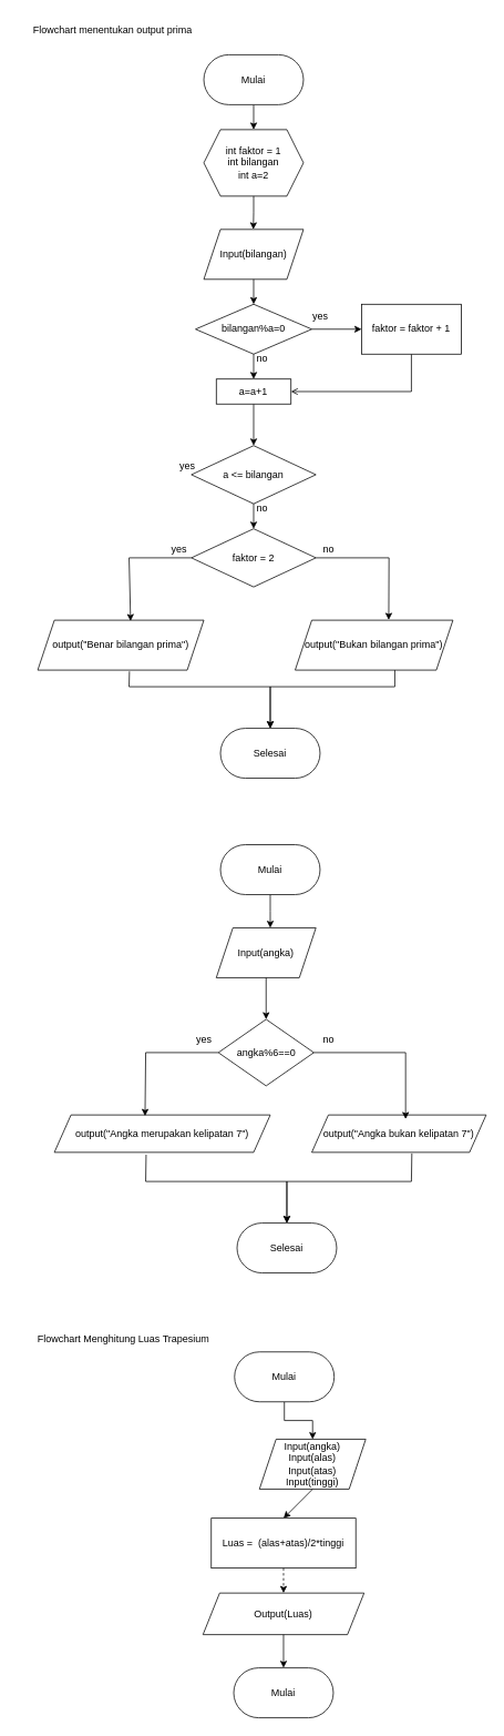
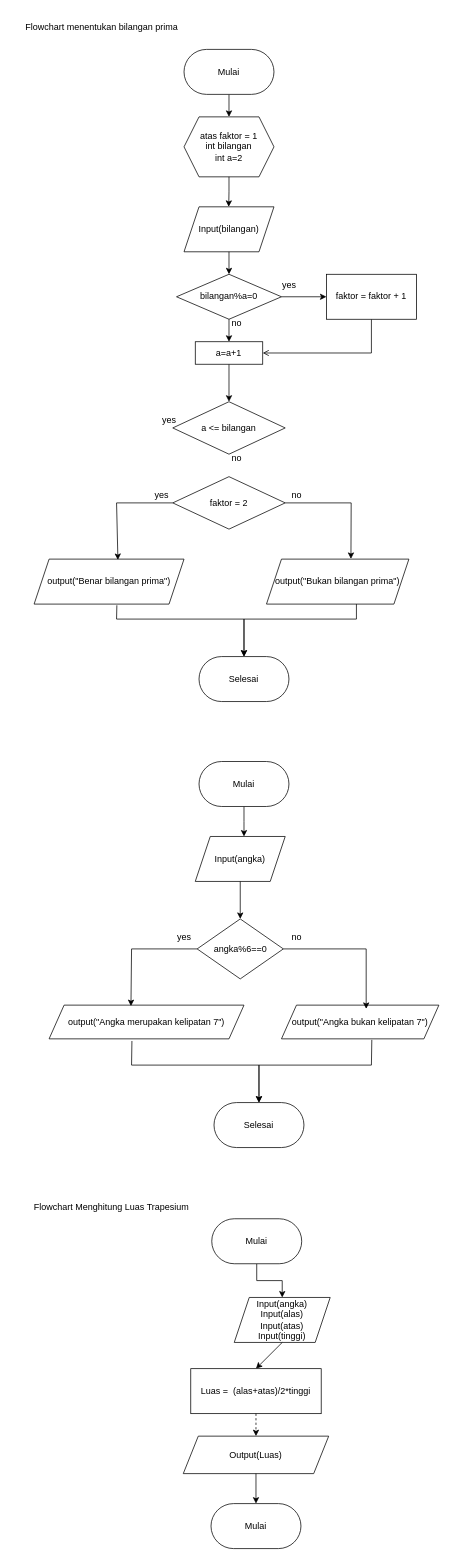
  <mxCell id="0" />
  <mxCell id="1" parent="0" />
  <mxCell id="2" style="edgeStyle=orthogonalEdgeStyle;rounded=0;orthogonalLoop=1;jettySize=auto;html=1;exitX=0.5;exitY=1;exitDx=0;exitDy=0;entryX=0.5;entryY=0;entryDx=0;entryDy=0;" parent="1" source="3" target="16" edge="1"><mxGeometry relative="1" as="geometry" /></mxCell>
  <mxCell id="3" value="Mulai" style="rounded=1;whiteSpace=wrap;html=1;arcSize=50;" parent="1" vertex="1"><mxGeometry x="245" y="65" width="120" height="60" as="geometry" /></mxCell>
  <mxCell id="4" value="Input(bilangan)" style="shape=parallelogram;perimeter=parallelogramPerimeter;whiteSpace=wrap;html=1;fixedSize=1;" parent="1" vertex="1"><mxGeometry x="245" y="275" width="120" height="60" as="geometry" /></mxCell>
  <mxCell id="5" value="a &amp;lt;= bilangan" style="rhombus;whiteSpace=wrap;html=1;" parent="1" vertex="1"><mxGeometry x="230" y="535" width="150" height="70" as="geometry" /></mxCell>
  <mxCell id="6" value="" style="endArrow=open;html=1;rounded=0;exitX=0.5;exitY=1;exitDx=0;exitDy=0;entryX=1;entryY=0.5;entryDx=0;entryDy=0;" parent="1" source="21" target="19" edge="1"><mxGeometry width="50" height="50" relative="1" as="geometry"><mxPoint x="225" y="715" as="sourcePoint" /><mxPoint x="495" y="705" as="targetPoint" /><Array as="points"><mxPoint x="495" y="470" /></Array></mxGeometry></mxCell>
  <mxCell id="7" value="output(&quot;Benar bilangan prima&quot;)" style="shape=parallelogram;perimeter=parallelogramPerimeter;whiteSpace=wrap;html=1;fixedSize=1;" parent="1" vertex="1"><mxGeometry x="45" y="745" width="200" height="60" as="geometry" /></mxCell>
  <mxCell id="8" value="output(&quot;Bukan bilangan prima&quot;)" style="shape=parallelogram;perimeter=parallelogramPerimeter;whiteSpace=wrap;html=1;fixedSize=1;" parent="1" vertex="1"><mxGeometry x="355" y="745" width="190" height="60" as="geometry" /></mxCell>
  <mxCell id="9" value="Selesai" style="rounded=1;whiteSpace=wrap;html=1;arcSize=50;" parent="1" vertex="1"><mxGeometry x="265" y="875" width="120" height="60" as="geometry" /></mxCell>
  <mxCell id="10" value="" style="endArrow=classic;html=1;rounded=0;entryX=0.5;entryY=0;entryDx=0;entryDy=0;exitX=0.5;exitY=1;exitDx=0;exitDy=0;" parent="1" source="19" target="5" edge="1"><mxGeometry width="50" height="50" relative="1" as="geometry"><mxPoint x="305" y="635" as="sourcePoint" /><mxPoint x="305" y="655" as="targetPoint" /></mxGeometry></mxCell>
  <mxCell id="11" style="edgeStyle=orthogonalEdgeStyle;rounded=0;orthogonalLoop=1;jettySize=auto;html=1;entryX=0.5;entryY=0;entryDx=0;entryDy=0;" parent="1" edge="1"><mxGeometry relative="1" as="geometry"><mxPoint x="305" y="335" as="sourcePoint" /><mxPoint x="305" y="365" as="targetPoint" /></mxGeometry></mxCell>
  <mxCell id="12" value="" style="endArrow=classic;html=1;rounded=0;exitX=0.452;exitY=1.026;exitDx=0;exitDy=0;entryX=0.5;entryY=0;entryDx=0;entryDy=0;exitPerimeter=0;" parent="1" target="9" edge="1"><mxGeometry width="50" height="50" relative="1" as="geometry"><mxPoint x="155.4" y="806.56" as="sourcePoint" /><mxPoint x="325" y="705" as="targetPoint" /><Array as="points"><mxPoint x="155" y="825" /><mxPoint x="325" y="825" /></Array></mxGeometry></mxCell>
  <mxCell id="13" value="" style="endArrow=classic;html=1;rounded=0;entryX=0.5;entryY=0;entryDx=0;entryDy=0;" parent="1" target="9" edge="1"><mxGeometry width="50" height="50" relative="1" as="geometry"><mxPoint x="475" y="805" as="sourcePoint" /><mxPoint x="325" y="705" as="targetPoint" /><Array as="points"><mxPoint x="475" y="825" /><mxPoint x="325" y="825" /></Array></mxGeometry></mxCell>
  <mxCell id="14" value="yes" style="text;html=1;align=center;verticalAlign=middle;resizable=0;points=[];autosize=1;strokeColor=none;fillColor=none;" parent="1" vertex="1"><mxGeometry x="195" y="645" width="40" height="30" as="geometry" /></mxCell>
  <mxCell id="15" value="no" style="text;html=1;align=center;verticalAlign=middle;resizable=0;points=[];autosize=1;strokeColor=none;fillColor=none;" parent="1" vertex="1"><mxGeometry x="375" y="645" width="40" height="30" as="geometry" /></mxCell>
- <mxCell id="16" value="int faktor = 1&lt;br&gt;int bilangan&lt;br&gt;int a=2" style="shape=hexagon;perimeter=hexagonPerimeter2;whiteSpace=wrap;html=1;fixedSize=1;" parent="1" vertex="1"><mxGeometry x="245" y="155" width="120" height="80" as="geometry" /></mxCell>
+ <mxCell id="16" value="atas faktor = 1&lt;br&gt;int bilangan&lt;br&gt;int a=2" style="shape=hexagon;perimeter=hexagonPerimeter2;whiteSpace=wrap;html=1;fixedSize=1;" parent="1" vertex="1"><mxGeometry x="245" y="155" width="120" height="80" as="geometry" /></mxCell>
  <mxCell id="17" style="edgeStyle=orthogonalEdgeStyle;rounded=0;orthogonalLoop=1;jettySize=auto;html=1;exitX=0.5;exitY=1;exitDx=0;exitDy=0;entryX=0.5;entryY=0;entryDx=0;entryDy=0;" parent="1" source="16" edge="1"><mxGeometry relative="1" as="geometry"><mxPoint x="304.63" y="241" as="sourcePoint" /><mxPoint x="304.63" y="275" as="targetPoint" /></mxGeometry></mxCell>
  <mxCell id="18" value="bilangan%a=0" style="rhombus;whiteSpace=wrap;html=1;" parent="1" vertex="1"><mxGeometry x="235" y="365" width="140" height="60" as="geometry" /></mxCell>
  <mxCell id="19" value="a=a+1" style="rounded=0;whiteSpace=wrap;html=1;" parent="1" vertex="1"><mxGeometry x="260" y="455" width="90" height="30" as="geometry" /></mxCell>
  <mxCell id="20" value="" style="endArrow=classic;html=1;rounded=0;exitX=1;exitY=0.5;exitDx=0;exitDy=0;" parent="1" source="18" edge="1"><mxGeometry width="50" height="50" relative="1" as="geometry"><mxPoint x="315" y="545" as="sourcePoint" /><mxPoint x="435" y="395" as="targetPoint" /></mxGeometry></mxCell>
  <mxCell id="21" value="faktor = faktor + 1" style="rounded=0;whiteSpace=wrap;html=1;" parent="1" vertex="1"><mxGeometry x="435" y="365" width="120" height="60" as="geometry" /></mxCell>
  <mxCell id="22" value="" style="endArrow=classic;html=1;rounded=0;exitX=0.5;exitY=1;exitDx=0;exitDy=0;" parent="1" source="18" edge="1"><mxGeometry width="50" height="50" relative="1" as="geometry"><mxPoint x="385" y="405" as="sourcePoint" /><mxPoint x="305" y="455" as="targetPoint" /></mxGeometry></mxCell>
  <mxCell id="23" value="faktor = 2" style="rhombus;whiteSpace=wrap;html=1;" parent="1" vertex="1"><mxGeometry x="230" y="635" width="150" height="70" as="geometry" /></mxCell>
- <mxCell id="24" value="" style="endArrow=classic;html=1;rounded=0;exitX=0.5;exitY=1;exitDx=0;exitDy=0;entryX=0.5;entryY=0;entryDx=0;entryDy=0;" parent="1" source="5" target="23" edge="1"><mxGeometry width="50" height="50" relative="1" as="geometry"><mxPoint x="325" y="745" as="sourcePoint" /><mxPoint x="375" y="695" as="targetPoint" /></mxGeometry></mxCell>
  <mxCell id="25" value="" style="endArrow=classic;html=1;rounded=0;entryX=0.593;entryY=-0.005;entryDx=0;entryDy=0;entryPerimeter=0;exitX=1;exitY=0.5;exitDx=0;exitDy=0;" parent="1" source="23" target="8" edge="1"><mxGeometry width="50" height="50" relative="1" as="geometry"><mxPoint x="325" y="745" as="sourcePoint" /><mxPoint x="375" y="695" as="targetPoint" /><Array as="points"><mxPoint x="468" y="670" /></Array></mxGeometry></mxCell>
  <mxCell id="26" value="" style="endArrow=classic;html=1;rounded=0;entryX=0.559;entryY=0.018;entryDx=0;entryDy=0;entryPerimeter=0;exitX=0;exitY=0.5;exitDx=0;exitDy=0;" parent="1" source="23" target="7" edge="1"><mxGeometry width="50" height="50" relative="1" as="geometry"><mxPoint x="390" y="680" as="sourcePoint" /><mxPoint x="478" y="755" as="targetPoint" /><Array as="points"><mxPoint x="155" y="670" /></Array></mxGeometry></mxCell>
  <mxCell id="27" value="no" style="text;html=1;align=center;verticalAlign=middle;resizable=0;points=[];autosize=1;strokeColor=none;fillColor=none;" parent="1" vertex="1"><mxGeometry x="295" y="595" width="40" height="30" as="geometry" /></mxCell>
  <mxCell id="28" value="no" style="text;html=1;align=center;verticalAlign=middle;resizable=0;points=[];autosize=1;strokeColor=none;fillColor=none;" parent="1" vertex="1"><mxGeometry x="295" y="415" width="40" height="30" as="geometry" /></mxCell>
  <mxCell id="29" value="yes" style="text;html=1;align=center;verticalAlign=middle;resizable=0;points=[];autosize=1;strokeColor=none;fillColor=none;" parent="1" vertex="1"><mxGeometry x="205" y="545" width="40" height="30" as="geometry" /></mxCell>
  <mxCell id="30" value="yes" style="text;html=1;align=center;verticalAlign=middle;resizable=0;points=[];autosize=1;strokeColor=none;fillColor=none;" parent="1" vertex="1"><mxGeometry x="365" y="365" width="40" height="30" as="geometry" /></mxCell>
  <mxCell id="31" style="edgeStyle=orthogonalEdgeStyle;rounded=0;orthogonalLoop=1;jettySize=auto;html=1;exitX=0.5;exitY=1;exitDx=0;exitDy=0;entryX=0.5;entryY=0;entryDx=0;entryDy=0;" parent="1" source="32" edge="1"><mxGeometry relative="1" as="geometry"><mxPoint x="325" y="1115" as="targetPoint" /></mxGeometry></mxCell>
  <mxCell id="32" value="Mulai" style="rounded=1;whiteSpace=wrap;html=1;arcSize=50;" parent="1" vertex="1"><mxGeometry x="265" y="1015" width="120" height="60" as="geometry" /></mxCell>
  <mxCell id="33" value="Input(angka)" style="shape=parallelogram;perimeter=parallelogramPerimeter;whiteSpace=wrap;html=1;fixedSize=1;" parent="1" vertex="1"><mxGeometry x="260" y="1115" width="120" height="60" as="geometry" /></mxCell>
- <mxCell id="34" value="Flowchart menentukan output prima" style="text;html=1;align=center;verticalAlign=middle;resizable=0;points=[];autosize=1;strokeColor=none;fillColor=none;" parent="1" vertex="1"><mxGeometry x="20" y="20" width="230" height="30" as="geometry" /></mxCell>
+ <mxCell id="34" value="Flowchart menentukan bilangan prima" style="text;html=1;align=center;verticalAlign=middle;resizable=0;points=[];autosize=1;strokeColor=none;fillColor=none;" parent="1" vertex="1"><mxGeometry x="20" y="20" width="230" height="30" as="geometry" /></mxCell>
  <mxCell id="35" value="" style="endArrow=classic;html=1;rounded=0;exitX=0.5;exitY=1;exitDx=0;exitDy=0;" parent="1" source="33" edge="1"><mxGeometry width="50" height="50" relative="1" as="geometry"><mxPoint x="245" y="1135" as="sourcePoint" /><mxPoint x="320" y="1225" as="targetPoint" /></mxGeometry></mxCell>
  <mxCell id="36" value="angka%6==0" style="rhombus;whiteSpace=wrap;html=1;" parent="1" vertex="1"><mxGeometry x="262.5" y="1225" width="115" height="80" as="geometry" /></mxCell>
  <mxCell id="37" value="output(&quot;Angka merupakan kelipatan 7&quot;)" style="shape=parallelogram;perimeter=parallelogramPerimeter;whiteSpace=wrap;html=1;fixedSize=1;" parent="1" vertex="1"><mxGeometry x="65" y="1340" width="260" height="45" as="geometry" /></mxCell>
  <mxCell id="38" value="output(&quot;Angka bukan kelipatan 7&quot;)" style="shape=parallelogram;perimeter=parallelogramPerimeter;whiteSpace=wrap;html=1;fixedSize=1;" parent="1" vertex="1"><mxGeometry x="375" y="1340" width="210" height="45" as="geometry" /></mxCell>
  <mxCell id="39" value="Selesai" style="rounded=1;whiteSpace=wrap;html=1;arcSize=50;" parent="1" vertex="1"><mxGeometry x="285" y="1470" width="120" height="60" as="geometry" /></mxCell>
  <mxCell id="40" value="" style="endArrow=classic;html=1;rounded=0;exitX=0.425;exitY=1.063;exitDx=0;exitDy=0;entryX=0.5;entryY=0;entryDx=0;entryDy=0;exitPerimeter=0;" parent="1" source="37" target="39" edge="1"><mxGeometry width="50" height="50" relative="1" as="geometry"><mxPoint x="175.4" y="1401.56" as="sourcePoint" /><mxPoint x="345" y="1300" as="targetPoint" /><Array as="points"><mxPoint x="175" y="1420" /><mxPoint x="345" y="1420" /></Array></mxGeometry></mxCell>
  <mxCell id="41" value="" style="endArrow=classic;html=1;rounded=0;entryX=0.5;entryY=0;entryDx=0;entryDy=0;exitX=0.574;exitY=1.03;exitDx=0;exitDy=0;exitPerimeter=0;" parent="1" source="38" target="39" edge="1"><mxGeometry width="50" height="50" relative="1" as="geometry"><mxPoint x="495" y="1400" as="sourcePoint" /><mxPoint x="345" y="1300" as="targetPoint" /><Array as="points"><mxPoint x="495" y="1420" /><mxPoint x="345" y="1420" /></Array></mxGeometry></mxCell>
  <mxCell id="42" value="" style="endArrow=classic;html=1;rounded=0;" parent="1" source="36" edge="1"><mxGeometry width="50" height="50" relative="1" as="geometry"><mxPoint x="400" y="1265" as="sourcePoint" /><mxPoint x="488" y="1345" as="targetPoint" /><Array as="points"><mxPoint x="488" y="1265" /></Array></mxGeometry></mxCell>
  <mxCell id="43" value="" style="endArrow=classic;html=1;rounded=0;entryX=0.42;entryY=0.028;entryDx=0;entryDy=0;entryPerimeter=0;exitX=0;exitY=0.5;exitDx=0;exitDy=0;" parent="1" source="36" target="37" edge="1"><mxGeometry width="50" height="50" relative="1" as="geometry"><mxPoint x="250" y="1265" as="sourcePoint" /><mxPoint x="498" y="1350" as="targetPoint" /><Array as="points"><mxPoint x="175" y="1265" /></Array></mxGeometry></mxCell>
  <mxCell id="44" value="yes" style="text;html=1;align=center;verticalAlign=middle;resizable=0;points=[];autosize=1;strokeColor=none;fillColor=none;" parent="1" vertex="1"><mxGeometry x="225" y="1235" width="40" height="30" as="geometry" /></mxCell>
  <mxCell id="45" value="no" style="text;html=1;align=center;verticalAlign=middle;resizable=0;points=[];autosize=1;strokeColor=none;fillColor=none;" parent="1" vertex="1"><mxGeometry x="375" y="1235" width="40" height="30" as="geometry" /></mxCell>
  <mxCell id="46" style="edgeStyle=orthogonalEdgeStyle;rounded=0;orthogonalLoop=1;jettySize=auto;html=1;exitX=0.5;exitY=1;exitDx=0;exitDy=0;entryX=0.5;entryY=0;entryDx=0;entryDy=0;" parent="1" source="47" edge="1" target="48"><mxGeometry relative="1" as="geometry"><mxPoint x="342" y="1725" as="targetPoint" /></mxGeometry></mxCell>
  <mxCell id="47" value="Mulai" style="rounded=1;whiteSpace=wrap;html=1;arcSize=50;" parent="1" vertex="1"><mxGeometry x="282" y="1625" width="120" height="60" as="geometry" /></mxCell>
  <mxCell id="48" value="Input(angka)&lt;br&gt;Input(alas)&lt;br&gt;Input(atas)&lt;br&gt;Input(tinggi)" style="shape=parallelogram;perimeter=parallelogramPerimeter;whiteSpace=wrap;html=1;fixedSize=1;" parent="1" vertex="1"><mxGeometry x="312" y="1730" width="128" height="60" as="geometry" /></mxCell>
  <mxCell id="49" value="" style="endArrow=classic;html=1;rounded=0;exitX=0.5;exitY=1;exitDx=0;exitDy=0;" parent="1" source="48" edge="1"><mxGeometry width="50" height="50" relative="1" as="geometry"><mxPoint x="262" y="1745" as="sourcePoint" /><mxPoint x="341" y="1825" as="targetPoint" /></mxGeometry></mxCell>
  <mxCell id="50" value="Luas =&amp;nbsp; (alas+atas)/2*tinggi" style="rounded=0;whiteSpace=wrap;html=1;" parent="1" vertex="1"><mxGeometry x="254" y="1825" width="174" height="60" as="geometry" /></mxCell>
  <mxCell id="51" value="Output(Luas)" style="shape=parallelogram;perimeter=parallelogramPerimeter;whiteSpace=wrap;html=1;fixedSize=1;" parent="1" vertex="1"><mxGeometry x="244" y="1915" width="194" height="50" as="geometry" /></mxCell>
  <mxCell id="52" value="" style="endArrow=classic;html=1;rounded=0;entryX=0.5;entryY=0;entryDx=0;entryDy=0;exitX=0.5;exitY=1;exitDx=0;exitDy=0;dashed=1;" parent="1" source="50" target="51" edge="1"><mxGeometry width="50" height="50" relative="1" as="geometry"><mxPoint x="275" y="1875" as="sourcePoint" /><mxPoint x="325" y="1825" as="targetPoint" /></mxGeometry></mxCell>
  <mxCell id="53" value="Mulai" style="rounded=1;whiteSpace=wrap;html=1;arcSize=50;" parent="1" vertex="1"><mxGeometry x="281" y="2005" width="120" height="60" as="geometry" /></mxCell>
  <mxCell id="54" value="" style="endArrow=classic;html=1;rounded=0;entryX=0.5;entryY=0;entryDx=0;entryDy=0;exitX=0.5;exitY=1;exitDx=0;exitDy=0;" parent="1" source="51" target="53" edge="1"><mxGeometry width="50" height="50" relative="1" as="geometry"><mxPoint x="351" y="1895" as="sourcePoint" /><mxPoint x="351" y="1925" as="targetPoint" /></mxGeometry></mxCell>
  <mxCell id="55" value="Flowchart Menghitung Luas Trapesium" style="text;html=1;align=center;verticalAlign=middle;resizable=0;points=[];autosize=1;strokeColor=none;fillColor=none;" parent="1" vertex="1"><mxGeometry x="32.5" y="1595" width="230" height="30" as="geometry" /></mxCell>
